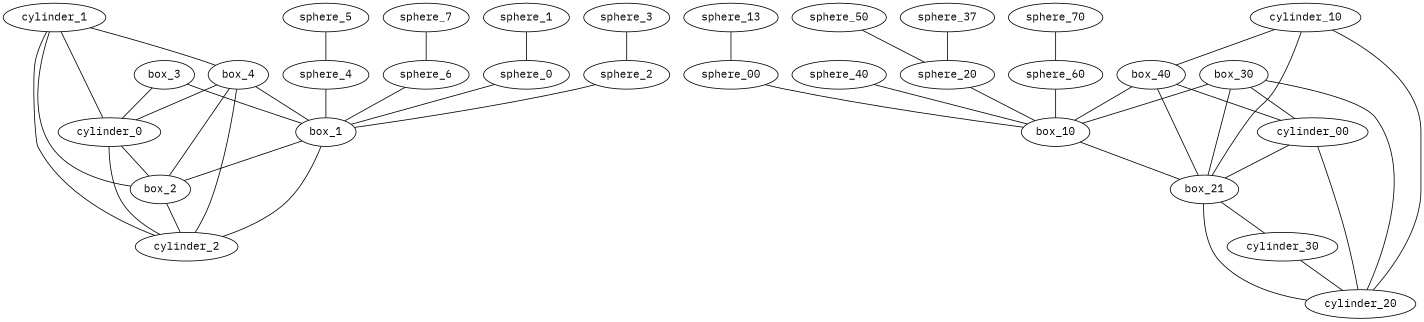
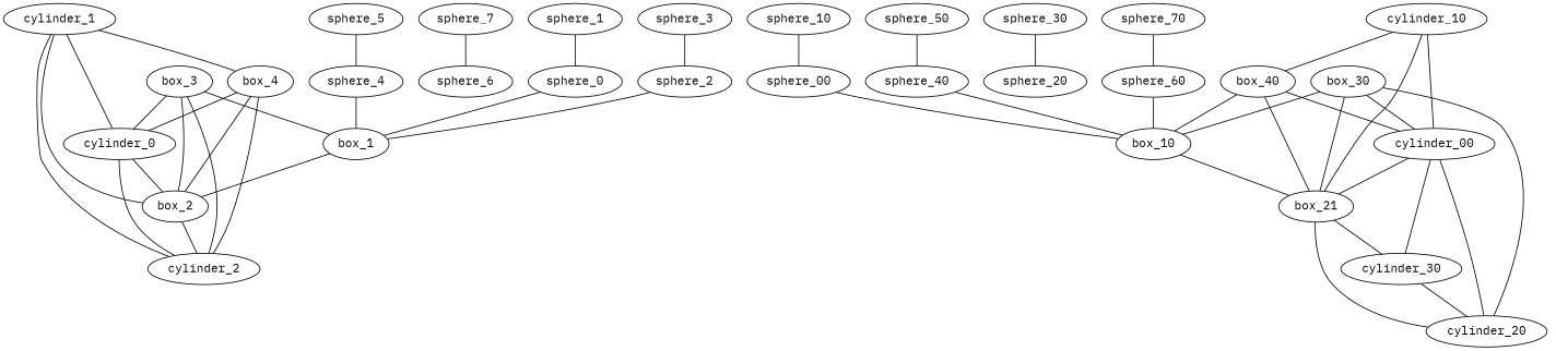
  graph {
    fontname="IBM Plex Mono"
    node [fontname="IBM Plex Mono"]
    edge [fontname="IBM Plex Mono"]
    n1 [label=cylinder_2]
    n2 [label=box_2]
    n3 [label=cylinder_0]
    n4 [label=box_1]
    n5 [label=sphere_0]
    n6 [label=sphere_1]
    n7 [label=sphere_2]
    n8 [label=sphere_3]
    n9 [label=sphere_4]
    n10 [label=sphere_5]
    n11 [label=sphere_6]
    n12 [label=sphere_7]
    n13 [label=box_3]
    n14 [label=box_4]
    n15 [label=cylinder_1]
    n16 [label=cylinder_20]
    n17 [label=cylinder_30]
    n18 [label=box_21]
    n19 [label=cylinder_00]
    n20 [label=box_10]
    n21 [label=sphere_00]
-   n22 [label=sphere_13]
+   n22 [label=sphere_10]
    n23 [label=sphere_20]
-   n24 [label=sphere_37]
+   n24 [label=sphere_30]
    n25 [label=sphere_40]
    n26 [label=sphere_50]
    n27 [label=sphere_60]
    n28 [label=sphere_70]
    n29 [label=box_30]
    n30 [label=box_40]
    n31 [label=cylinder_10]
    n2 -- n1
    n3 -- n1
    n3 -- n2
    n4 -- n2
    n5 -- n4
    n6 -- n5
    n7 -- n4
    n8 -- n7
    n9 -- n4
    n10 -- n9
-   n11 -- n4
    n12 -- n11
-   n4 -- n1
+   n13 -- n1
+   n13 -- n2
    n13 -- n3
    n13 -- n4
    n14 -- n1
    n14 -- n2
    n14 -- n3
-   n14 -- n4
    n15 -- n1
    n15 -- n2
    n15 -- n3
    n15 -- n14
    n17 -- n16
    n18 -- n16
    n18 -- n17
    n19 -- n16
+   n19 -- n17
    n19 -- n18
    n20 -- n18
    n21 -- n20
    n22 -- n21
-   n23 -- n20
    n24 -- n23
    n25 -- n20
-   n26 -- n23
+   n26 -- n25
    n27 -- n20
    n28 -- n27
    n29 -- n16
    n29 -- n18
    n29 -- n19
    n29 -- n20
    n30 -- n18
    n30 -- n19
    n30 -- n20
    n31 -- n18
-   n31 -- n16
+   n31 -- n19
    n31 -- n30
  }
